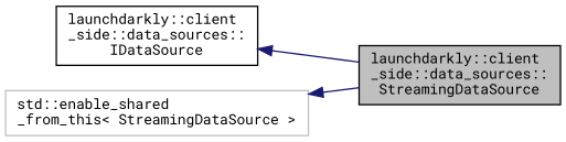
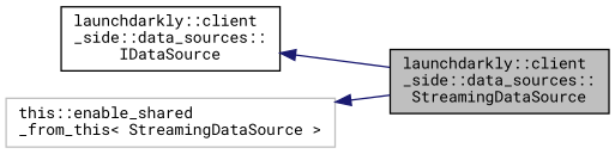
  digraph {
    rankdir=LR
    fontname="Roboto Mono"
    node [color=black fillcolor=white fontname="Roboto Mono" fontsize=10 shape=record style=filled]
    edge [color=midnightblue dir=back fontname="Roboto Mono" fontsize=10 labelfontname=Helvetica labelfontsize=10 style=solid]
    n1 [fillcolor=grey75 fontcolor=black height=0.2 label="launchdarkly::client\l_side::data_sources::\lStreamingDataSource" width=0.4]
    n2 [height=0.2 label="launchdarkly::client\l_side::data_sources::\lIDataSource" width=0.4]
-   n3 [color=grey75 height=0.2 label="std::enable_shared\l_from_this\< StreamingDataSource \>" width=0.4]
+   n3 [color=grey75 height=0.2 label="this::enable_shared\l_from_this\< StreamingDataSource \>" width=0.4]
    n2 -> n1
    n3 -> n1
  }
